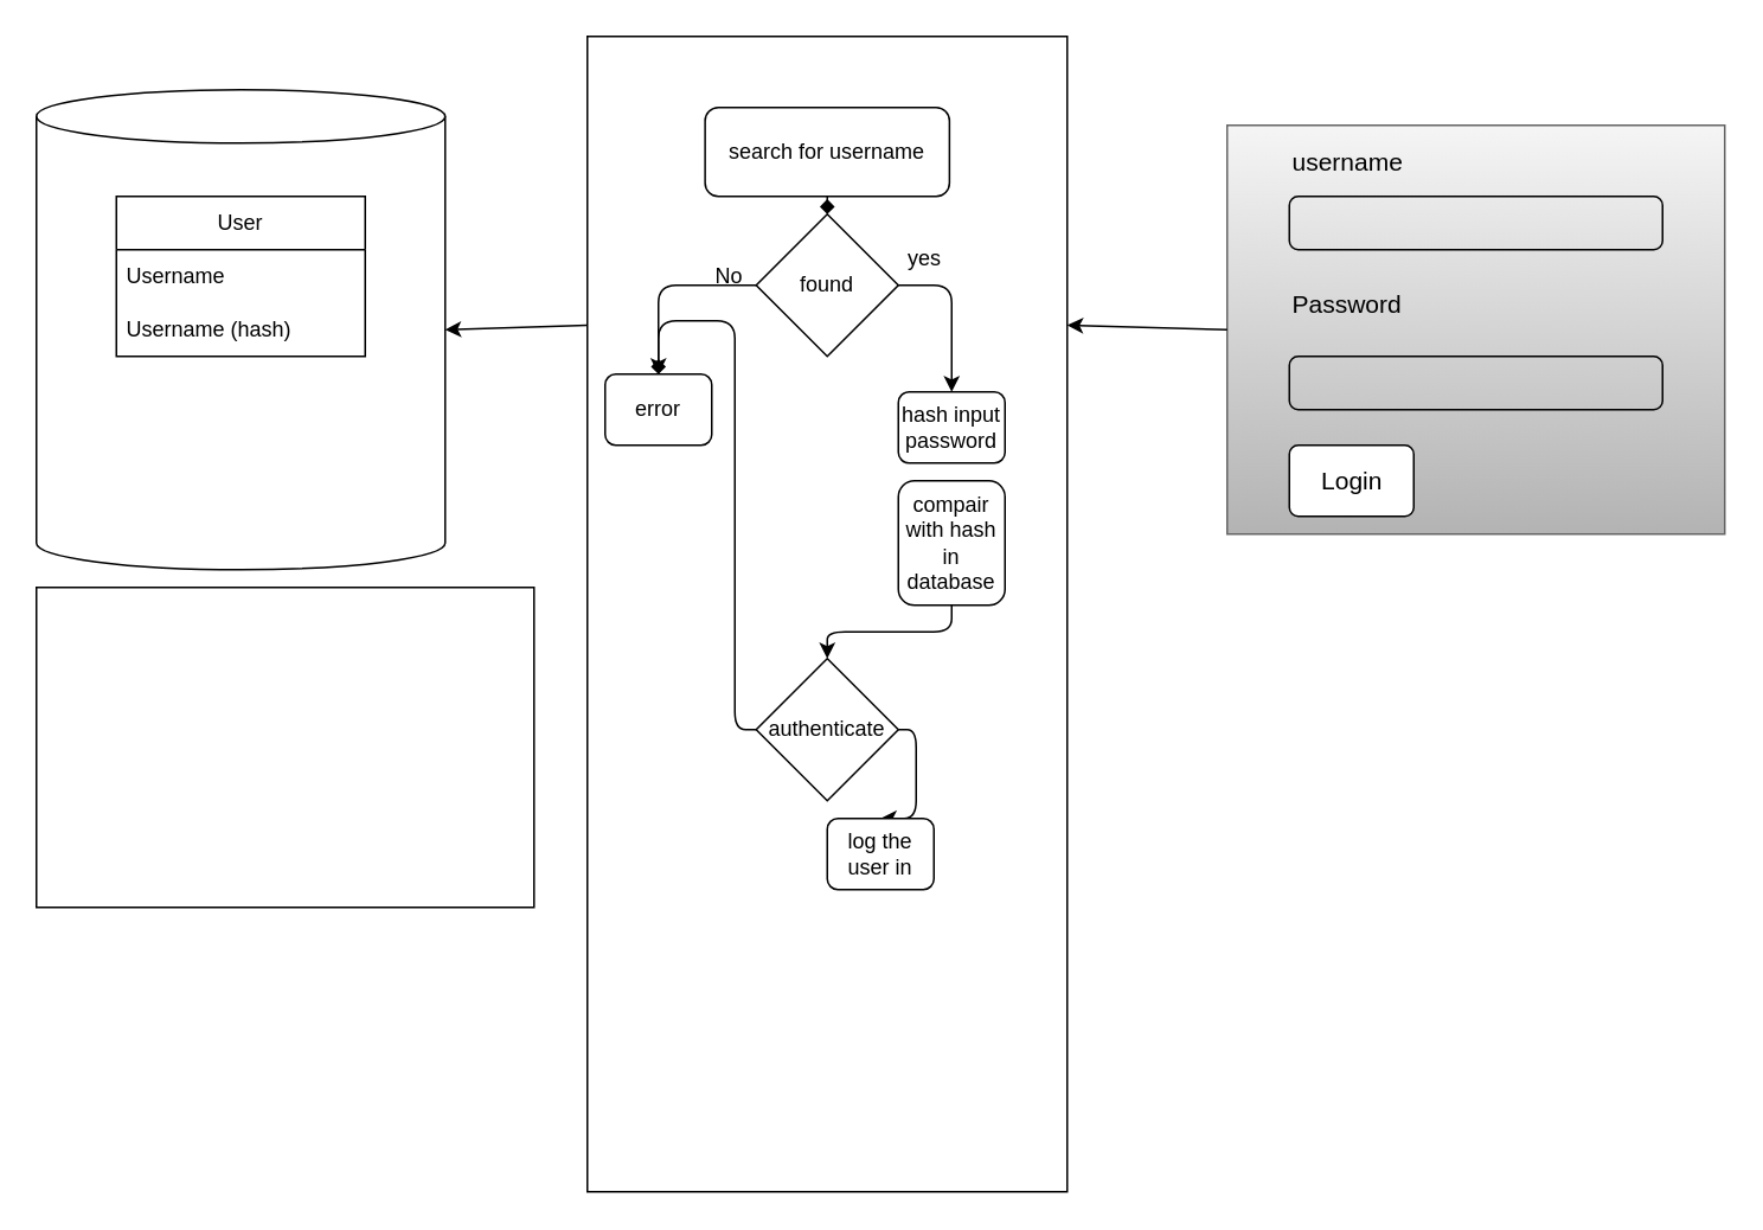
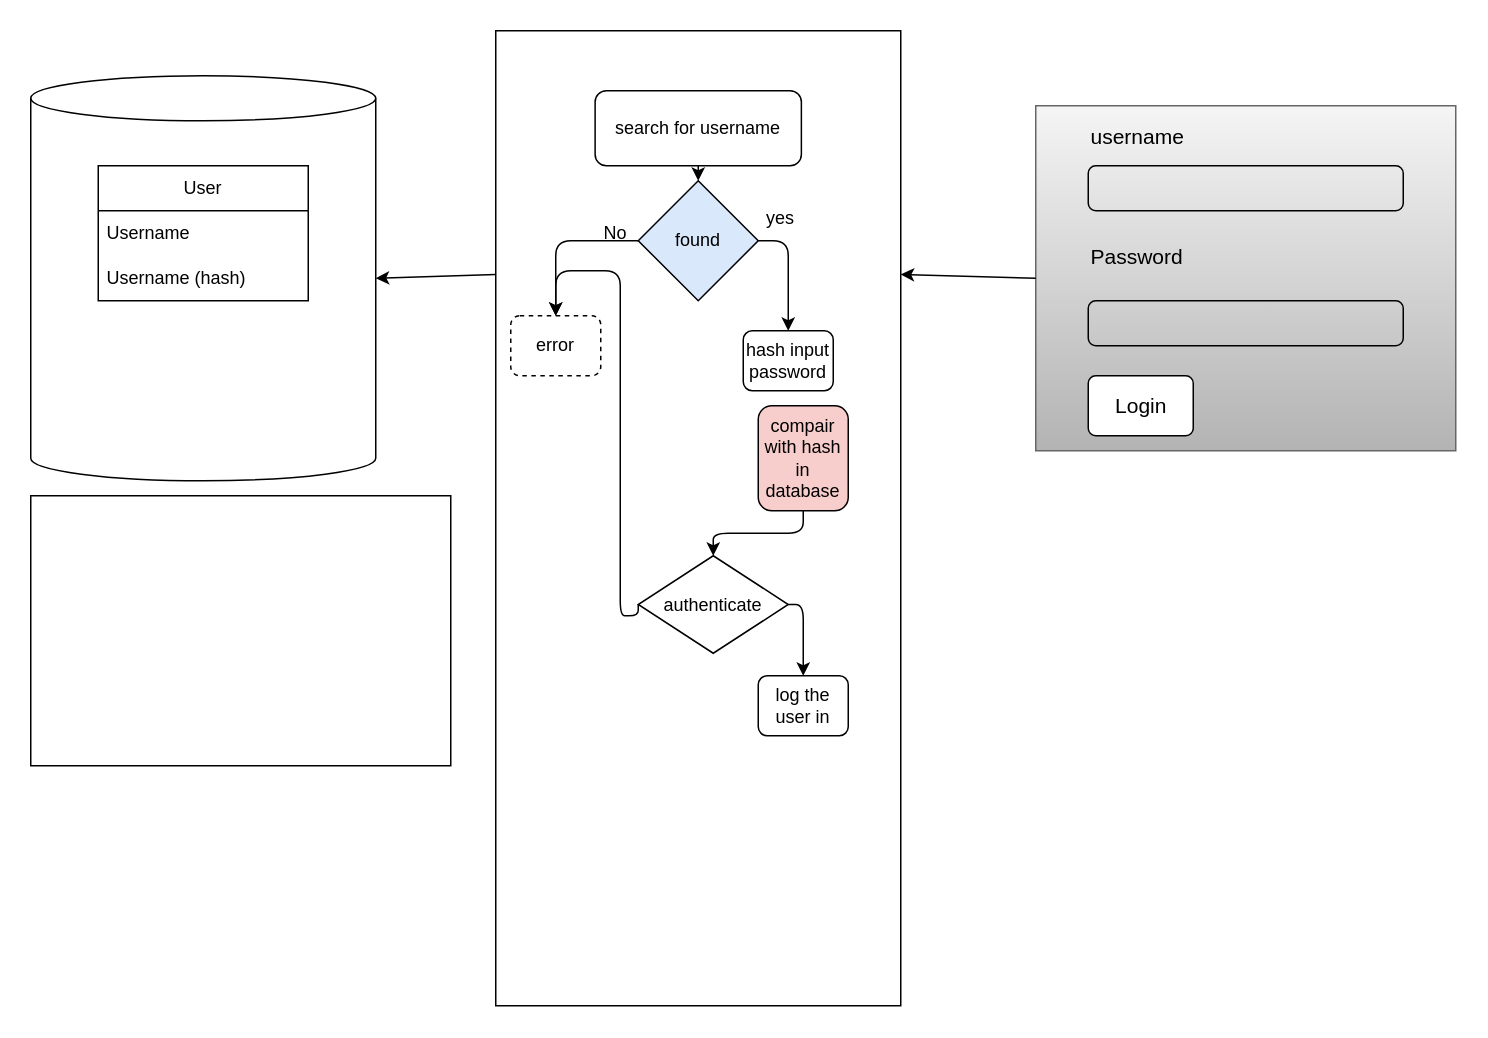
  <mxCell id="0" />
  <mxCell id="1" parent="0" />
  <mxCell id="2" value="" style="group" parent="1" vertex="1" connectable="0"><mxGeometry x="690" y="70" width="280" height="230" as="geometry" /></mxCell>
  <mxCell id="3" value="" style="rounded=0;whiteSpace=wrap;html=1;fillColor=#f5f5f5;gradientColor=#b3b3b3;strokeColor=#666666;" parent="2" vertex="1"><mxGeometry width="280" height="230" as="geometry" /></mxCell>
  <mxCell id="4" value="username" style="align=left;fontSize=14;fontColor=#000000;fillColor=none;strokeColor=none;" parent="2" vertex="1"><mxGeometry width="200" height="40" relative="1" as="geometry"><mxPoint x="35" as="offset" /></mxGeometry></mxCell>
  <mxCell id="5" value="" style="html=1;shadow=0;dashed=0;shape=mxgraph.bootstrap.rrect;rSize=5;fillColor=none;strokeColor=#000000;align=left;spacing=15;fontSize=14;fontColor=#6C767D;" parent="2" vertex="1"><mxGeometry width="210" height="30" relative="1" as="geometry"><mxPoint x="35" y="40" as="offset" /></mxGeometry></mxCell>
  <mxCell id="6" value="Password" style="align=left;fontSize=14;fontColor=#000000;fillColor=none;strokeColor=none;" parent="2" vertex="1"><mxGeometry width="200" height="40" relative="1" as="geometry"><mxPoint x="35" y="80" as="offset" /></mxGeometry></mxCell>
  <mxCell id="7" value="" style="html=1;shadow=0;dashed=0;shape=mxgraph.bootstrap.rrect;rSize=5;fillColor=none;strokeColor=#000000;align=left;spacing=15;fontSize=14;fontColor=#6C767D;" parent="2" vertex="1"><mxGeometry width="210" height="30" relative="1" as="geometry"><mxPoint x="35" y="130" as="offset" /></mxGeometry></mxCell>
  <mxCell id="8" value="Login" style="html=1;shadow=0;dashed=0;shape=mxgraph.bootstrap.rrect;rSize=5;align=center;fontSize=14;" parent="2" vertex="1"><mxGeometry width="70" height="40" relative="1" as="geometry"><mxPoint x="35" y="180" as="offset" /></mxGeometry></mxCell>
  <mxCell id="9" value="" style="group" parent="1" vertex="1" connectable="0"><mxGeometry x="20" y="50" width="230" height="270" as="geometry" /></mxCell>
  <mxCell id="10" value="" style="shape=cylinder3;whiteSpace=wrap;html=1;boundedLbl=1;backgroundOutline=1;size=15;" parent="9" vertex="1"><mxGeometry width="230" height="270" as="geometry" /></mxCell>
  <mxCell id="11" value="User" style="swimlane;fontStyle=0;childLayout=stackLayout;horizontal=1;startSize=30;horizontalStack=0;resizeParent=1;resizeParentMax=0;resizeLast=0;collapsible=1;marginBottom=0;whiteSpace=wrap;html=1;" parent="9" vertex="1"><mxGeometry x="45" y="60" width="140" height="90" as="geometry" /></mxCell>
  <mxCell id="12" value="Username" style="text;strokeColor=none;fillColor=none;align=left;verticalAlign=middle;spacingLeft=4;spacingRight=4;overflow=hidden;points=[[0,0.5],[1,0.5]];portConstraint=eastwest;rotatable=0;whiteSpace=wrap;html=1;" parent="11" vertex="1"><mxGeometry y="30" width="140" height="30" as="geometry" /></mxCell>
  <mxCell id="13" value="Username (hash)" style="text;strokeColor=none;fillColor=none;align=left;verticalAlign=middle;spacingLeft=4;spacingRight=4;overflow=hidden;points=[[0,0.5],[1,0.5]];portConstraint=eastwest;rotatable=0;whiteSpace=wrap;html=1;" parent="11" vertex="1"><mxGeometry y="60" width="140" height="30" as="geometry" /></mxCell>
  <mxCell id="14" style="edgeStyle=none;html=1;exitX=0;exitY=0.25;exitDx=0;exitDy=0;entryX=1;entryY=0.5;entryDx=0;entryDy=0;entryPerimeter=0;fontColor=#000000;" parent="1" source="15" target="10" edge="1"><mxGeometry relative="1" as="geometry" /></mxCell>
  <mxCell id="15" value="" style="rounded=0;whiteSpace=wrap;html=1;strokeColor=#000000;fontColor=#000000;fillColor=#FFFFFF;" parent="1" vertex="1"><mxGeometry x="330" y="20" width="270" height="650" as="geometry" /></mxCell>
  <mxCell id="16" style="edgeStyle=none;html=1;exitX=0;exitY=0.5;exitDx=0;exitDy=0;entryX=1;entryY=0.25;entryDx=0;entryDy=0;fontColor=#000000;" parent="1" source="3" target="15" edge="1"><mxGeometry relative="1" as="geometry" /></mxCell>
- <mxCell id="17" style="edgeStyle=none;html=1;exitX=0.5;exitY=1;exitDx=0;exitDy=0;entryX=0.5;entryY=0;entryDx=0;entryDy=0;fontColor=#000000;strokeColor=#000000;endArrow=diamond;" parent="1" source="18" target="21" edge="1"><mxGeometry relative="1" as="geometry" /></mxCell>
+ <mxCell id="17" style="edgeStyle=none;html=1;exitX=0.5;exitY=1;exitDx=0;exitDy=0;entryX=0.5;entryY=0;entryDx=0;entryDy=0;fontColor=#000000;strokeColor=#000000;" parent="1" source="18" target="21" edge="1"><mxGeometry relative="1" as="geometry" /></mxCell>
  <mxCell id="18" value="search for username" style="rounded=1;whiteSpace=wrap;html=1;strokeColor=#000000;fontColor=#000000;fillColor=#FFFFFF;" parent="1" vertex="1"><mxGeometry x="396.25" y="60" width="137.5" height="50" as="geometry" /></mxCell>
- <mxCell id="19" style="edgeStyle=orthogonalEdgeStyle;html=1;exitX=0;exitY=0.5;exitDx=0;exitDy=0;entryX=0.5;entryY=0;entryDx=0;entryDy=0;strokeColor=#000000;fontColor=#000000;endArrow=diamond;" parent="1" source="21" target="22" edge="1"><mxGeometry relative="1" as="geometry" /></mxCell>
+ <mxCell id="19" style="edgeStyle=orthogonalEdgeStyle;html=1;exitX=0;exitY=0.5;exitDx=0;exitDy=0;entryX=0.5;entryY=0;entryDx=0;entryDy=0;strokeColor=#000000;fontColor=#000000;" parent="1" source="21" target="22" edge="1"><mxGeometry relative="1" as="geometry" /></mxCell>
  <mxCell id="20" style="edgeStyle=orthogonalEdgeStyle;html=1;exitX=1;exitY=0.5;exitDx=0;exitDy=0;entryX=0.5;entryY=0;entryDx=0;entryDy=0;strokeColor=#000000;fontColor=#000000;" parent="1" source="21" target="23" edge="1"><mxGeometry relative="1" as="geometry" /></mxCell>
- <mxCell id="21" value="found" style="rhombus;whiteSpace=wrap;html=1;strokeColor=#000000;fontColor=#000000;fillColor=#FFFFFF;" parent="1" vertex="1"><mxGeometry x="425" y="120" width="80" height="80" as="geometry" /></mxCell>
- <mxCell id="22" value="error" style="rounded=1;whiteSpace=wrap;html=1;strokeColor=#000000;fontColor=#000000;fillColor=#FFFFFF;" parent="1" vertex="1"><mxGeometry x="340" y="210" width="60" height="40" as="geometry" /></mxCell>
- <mxCell id="23" value="hash input password" style="rounded=1;whiteSpace=wrap;html=1;strokeColor=#000000;fontColor=#000000;fillColor=#FFFFFF;" parent="1" vertex="1"><mxGeometry x="505" y="220" width="60" height="40" as="geometry" /></mxCell>
+ <mxCell id="21" value="found" style="rhombus;whiteSpace=wrap;html=1;strokeColor=#000000;fontColor=#000000;fillColor=#dae8fc;" parent="1" vertex="1"><mxGeometry x="425" y="120" width="80" height="80" as="geometry" /></mxCell>
+ <mxCell id="22" value="error" style="rounded=1;whiteSpace=wrap;html=1;strokeColor=#000000;fontColor=#000000;fillColor=#FFFFFF;dashed=1;" parent="1" vertex="1"><mxGeometry x="340" y="210" width="60" height="40" as="geometry" /></mxCell>
+ <mxCell id="23" value="hash input password" style="rounded=1;whiteSpace=wrap;html=1;strokeColor=#000000;fontColor=#000000;fillColor=#FFFFFF;" parent="1" vertex="1"><mxGeometry x="495" y="220" width="60" height="40" as="geometry" /></mxCell>
  <mxCell id="24" value="No" style="text;html=1;strokeColor=none;fillColor=none;align=center;verticalAlign=middle;whiteSpace=wrap;rounded=0;fontColor=#000000;" parent="1" vertex="1"><mxGeometry x="380" y="140" width="60" height="30" as="geometry" /></mxCell>
  <mxCell id="25" value="yes" style="text;html=1;strokeColor=none;fillColor=none;align=center;verticalAlign=middle;whiteSpace=wrap;rounded=0;fontColor=#000000;" parent="1" vertex="1"><mxGeometry x="490" y="130" width="60" height="30" as="geometry" /></mxCell>
  <mxCell id="26" style="edgeStyle=orthogonalEdgeStyle;html=1;exitX=0.5;exitY=1;exitDx=0;exitDy=0;entryX=0.5;entryY=0;entryDx=0;entryDy=0;strokeColor=#000000;fontColor=#000000;" parent="1" source="27" target="30" edge="1"><mxGeometry relative="1" as="geometry" /></mxCell>
- <mxCell id="27" value="compair with hash in database" style="rounded=1;whiteSpace=wrap;html=1;strokeColor=#000000;fontColor=#000000;fillColor=#FFFFFF;" parent="1" vertex="1"><mxGeometry x="505" y="270" width="60" height="70" as="geometry" /></mxCell>
+ <mxCell id="27" value="compair with hash in database" style="rounded=1;whiteSpace=wrap;html=1;strokeColor=#000000;fontColor=#000000;fillColor=#f8cecc;" parent="1" vertex="1"><mxGeometry x="505" y="270" width="60" height="70" as="geometry" /></mxCell>
  <mxCell id="28" style="edgeStyle=orthogonalEdgeStyle;html=1;exitX=0;exitY=0.5;exitDx=0;exitDy=0;entryX=0.5;entryY=0;entryDx=0;entryDy=0;strokeColor=#000000;fontColor=#000000;" parent="1" source="30" target="22" edge="1"><mxGeometry relative="1" as="geometry"><Array as="points"><mxPoint x="413" y="410" /><mxPoint x="413" y="180" /><mxPoint x="370" y="180" /></Array></mxGeometry></mxCell>
  <mxCell id="29" style="edgeStyle=orthogonalEdgeStyle;html=1;exitX=1;exitY=0.5;exitDx=0;exitDy=0;entryX=0.5;entryY=0;entryDx=0;entryDy=0;strokeColor=#000000;fontColor=#000000;" parent="1" source="30" target="31" edge="1"><mxGeometry relative="1" as="geometry" /></mxCell>
- <mxCell id="30" value="authenticate" style="rhombus;whiteSpace=wrap;html=1;strokeColor=#000000;fontColor=#000000;fillColor=#FFFFFF;" parent="1" vertex="1"><mxGeometry x="425" y="370" width="80" height="80" as="geometry" /></mxCell>
- <mxCell id="31" value="log the user in" style="rounded=1;whiteSpace=wrap;html=1;strokeColor=#000000;fontColor=#000000;fillColor=#FFFFFF;" parent="1" vertex="1"><mxGeometry x="465" y="460" width="60" height="40" as="geometry" /></mxCell>
+ <mxCell id="30" value="authenticate" style="rhombus;whiteSpace=wrap;html=1;strokeColor=#000000;fontColor=#000000;fillColor=#FFFFFF;" parent="1" vertex="1"><mxGeometry x="425" y="370" width="100" height="65" as="geometry" /></mxCell>
+ <mxCell id="31" value="log the user in" style="rounded=1;whiteSpace=wrap;html=1;strokeColor=#000000;fontColor=#000000;fillColor=#FFFFFF;" parent="1" vertex="1"><mxGeometry x="505" y="450" width="60" height="40" as="geometry" /></mxCell>
  <mxCell id="32" value="" style="rounded=0;whiteSpace=wrap;html=1;strokeColor=#000000;fontColor=#000000;fillColor=#FFFFFF;" parent="1" vertex="1"><mxGeometry x="20" y="330" width="280" height="180" as="geometry" /></mxCell>
